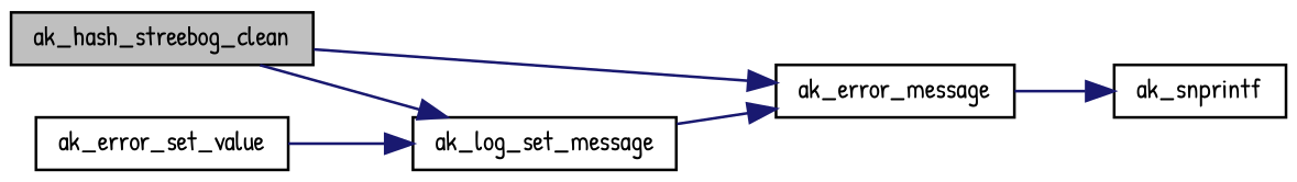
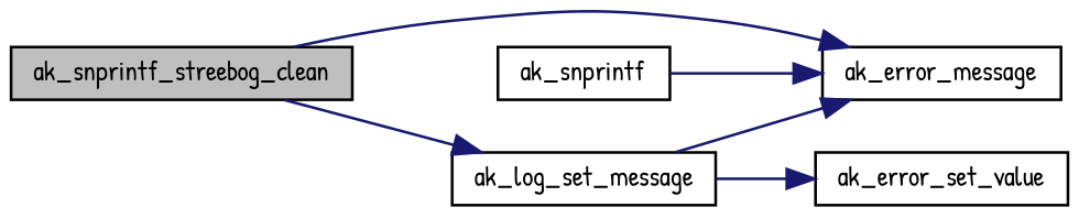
  digraph {
    fontname="Patrick Hand"
    rankdir=LR
    node [color=black fillcolor=white fontname="Patrick Hand" fontsize=10 shape=record style=filled]
    edge [color=midnightblue fontname="Patrick Hand" fontsize=10 labelfontname=Helvetica labelfontsize=10 style=solid]
-   n1 [fillcolor=grey75 fontcolor=black height=0.2 label=ak_hash_streebog_clean width=0.4]
+   n1 [fillcolor=grey75 fontcolor=black height=0.2 label=ak_snprintf_streebog_clean width=0.4]
    n2 [height=0.2 label=ak_error_message width=0.4]
    n3 [height=0.2 label=ak_log_set_message width=0.4]
    n4 [height=0.2 label=ak_snprintf width=0.4]
    n5 [height=0.2 label=ak_error_set_value width=0.4]
    n1 -> n2
    n1 -> n3
-   n2 -> n4
+   n4 -> n2
    n3 -> n2
-   n5 -> n3
+   n3 -> n5
  }
